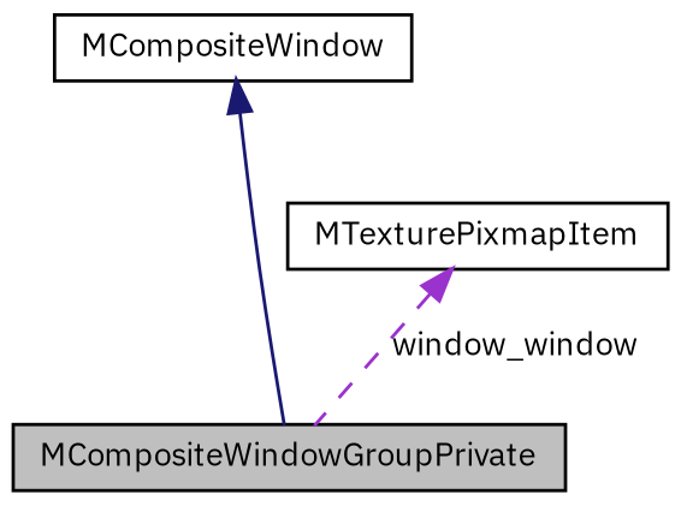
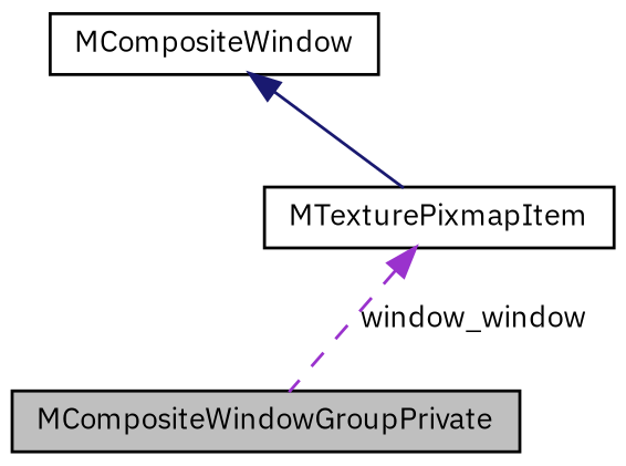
  digraph {
    fontname="IBM Plex Sans"
    node [color=black fillcolor=white fontname="IBM Plex Sans" fontsize=10 shape=record style=filled]
    edge [dir=back fontname="IBM Plex Sans" fontsize=10 labelfontname="FreeSans.ttf" labelfontsize=10]
    n1 [fillcolor=grey75 fontcolor=black height=0.2 label=MCompositeWindowGroupPrivate width=0.4]
    n2 [height=0.2 label=MTexturePixmapItem width=0.4]
    n3 [height=0.2 label=MCompositeWindow width=0.4]
    n2 -> n1 [color=darkorchid3 label=window_window style=dashed]
-   n3 -> n1 [color=midnightblue style=solid]
+   n3 -> n2 [color=midnightblue style=solid]
  }
